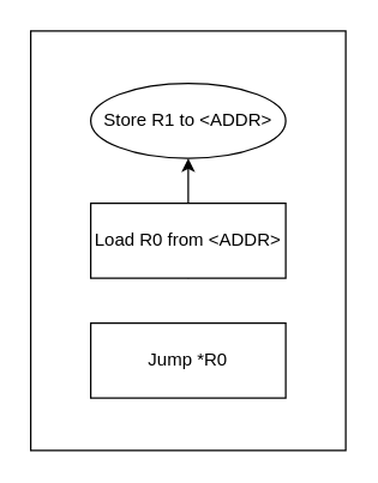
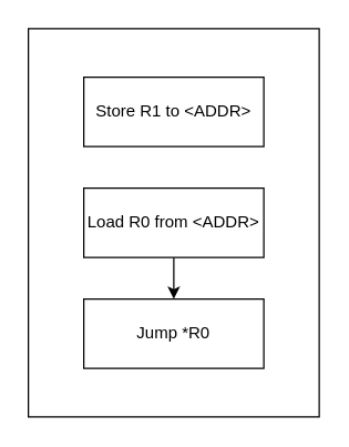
  <mxCell id="0" />
  <mxCell id="1" parent="0" />
  <mxCell id="2" value="" style="rounded=0;whiteSpace=wrap;html=1;" vertex="1" parent="1"><mxGeometry x="20" y="20" width="210" height="280" as="geometry" /></mxCell>
- <mxCell id="3" value="Store R1 to &amp;lt;ADDR&amp;gt;" style="ellipse;whiteSpace=wrap;html=1;" vertex="1" parent="1"><mxGeometry x="60" y="55" width="130" height="50" as="geometry" /></mxCell>
- <mxCell id="4" style="edgeStyle=none;html=1;exitX=0.5;exitY=1;exitDx=0;exitDy=0;" edge="1" parent="1" source="5" target="3"><mxGeometry relative="1" as="geometry" /></mxCell>
+ <mxCell id="3" value="Store R1 to &amp;lt;ADDR&amp;gt;" style="rounded=0;whiteSpace=wrap;html=1;" vertex="1" parent="1"><mxGeometry x="60" y="55" width="130" height="50" as="geometry" /></mxCell>
+ <mxCell id="4" style="edgeStyle=none;html=1;exitX=0.5;exitY=1;exitDx=0;exitDy=0;entryX=0.5;entryY=0;entryDx=0;entryDy=0;" edge="1" parent="1" source="5" target="6"><mxGeometry relative="1" as="geometry" /></mxCell>
  <mxCell id="5" value="Load R0 from &amp;lt;ADDR&amp;gt;" style="rounded=0;whiteSpace=wrap;html=1;" vertex="1" parent="1"><mxGeometry x="60" y="135" width="130" height="50" as="geometry" /></mxCell>
  <mxCell id="6" value="Jump *R0" style="rounded=0;whiteSpace=wrap;html=1;" vertex="1" parent="1"><mxGeometry x="60" y="215" width="130" height="50" as="geometry" /></mxCell>
